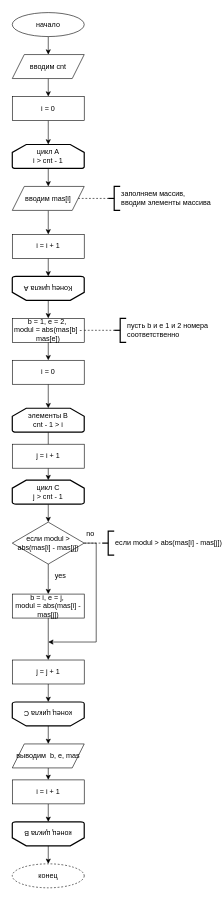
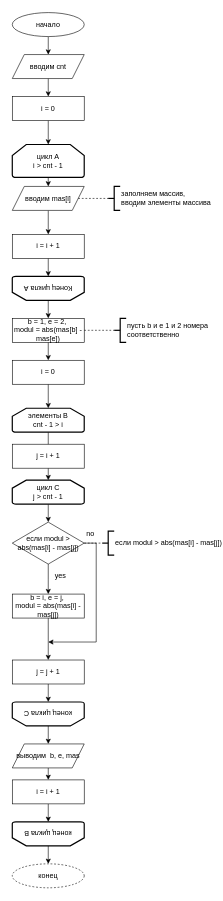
  <mxCell id="0" />
  <mxCell id="1" parent="0" />
  <mxCell id="2" style="edgeStyle=orthogonalEdgeStyle;rounded=0;orthogonalLoop=1;jettySize=auto;html=1;exitX=0.5;exitY=1;exitDx=0;exitDy=0;entryX=0.5;entryY=0;entryDx=0;entryDy=0;" parent="1" source="3" target="5" edge="1"><mxGeometry relative="1" as="geometry" /></mxCell>
  <mxCell id="3" value="начало" style="ellipse;whiteSpace=wrap;html=1;" parent="1" vertex="1"><mxGeometry x="20" y="20" width="120" height="40" as="geometry" /></mxCell>
  <mxCell id="4" style="edgeStyle=orthogonalEdgeStyle;rounded=0;orthogonalLoop=1;jettySize=auto;html=1;exitX=0.5;exitY=1;exitDx=0;exitDy=0;entryX=0.5;entryY=0;entryDx=0;entryDy=0;" parent="1" source="5" target="41" edge="1"><mxGeometry relative="1" as="geometry" /></mxCell>
  <mxCell id="5" value="вводим cnt" style="shape=parallelogram;perimeter=parallelogramPerimeter;whiteSpace=wrap;html=1;fixedSize=1;" parent="1" vertex="1"><mxGeometry x="20" y="90" width="120" height="40" as="geometry" /></mxCell>
  <mxCell id="6" style="edgeStyle=orthogonalEdgeStyle;rounded=0;orthogonalLoop=1;jettySize=auto;html=1;exitX=0.5;exitY=1;exitDx=0;exitDy=0;exitPerimeter=0;entryX=0.5;entryY=0;entryDx=0;entryDy=0;" parent="1" source="7" target="9" edge="1"><mxGeometry relative="1" as="geometry"><mxPoint x="80" y="330" as="targetPoint" /></mxGeometry></mxCell>
- <mxCell id="7" value="цикл A&lt;br&gt;i &amp;gt; cnt - 1" style="strokeWidth=2;html=1;shape=mxgraph.flowchart.loop_limit;whiteSpace=wrap;" parent="1" vertex="1"><mxGeometry x="20" y="240" width="120" height="40" as="geometry" /></mxCell>
+ <mxCell id="7" value="цикл A&lt;br&gt;i &amp;gt; cnt - 1" style="strokeWidth=2;html=1;shape=mxgraph.flowchart.loop_limit;whiteSpace=wrap;" parent="1" vertex="1"><mxGeometry x="20" y="240" width="120" height="55" as="geometry" /></mxCell>
  <mxCell id="8" style="edgeStyle=orthogonalEdgeStyle;rounded=0;orthogonalLoop=1;jettySize=auto;html=1;exitX=0.5;exitY=1;exitDx=0;exitDy=0;entryX=0.5;entryY=0;entryDx=0;entryDy=0;" edge="1" parent="1" source="9" target="45"><mxGeometry relative="1" as="geometry" /></mxCell>
  <mxCell id="9" value="вводим mas[i]" style="shape=parallelogram;perimeter=parallelogramPerimeter;whiteSpace=wrap;html=1;fixedSize=1;" parent="1" vertex="1"><mxGeometry x="20" y="310" width="120" height="40" as="geometry" /></mxCell>
  <mxCell id="10" value="" style="endArrow=none;dashed=1;html=1;rounded=0;exitX=1;exitY=0.5;exitDx=0;exitDy=0;entryX=0;entryY=0.5;entryDx=0;entryDy=0;entryPerimeter=0;" parent="1" source="9" target="11" edge="1"><mxGeometry width="50" height="50" relative="1" as="geometry"><mxPoint x="180" y="470" as="sourcePoint" /><mxPoint x="180" y="360" as="targetPoint" /></mxGeometry></mxCell>
  <mxCell id="11" value="заполняем массив,&amp;nbsp;&lt;br&gt;вводим элементы массива" style="strokeWidth=2;html=1;shape=mxgraph.flowchart.annotation_2;align=left;labelPosition=right;pointerEvents=1;" parent="1" vertex="1"><mxGeometry x="180" y="310" width="20" height="40" as="geometry" /></mxCell>
  <mxCell id="12" style="edgeStyle=orthogonalEdgeStyle;rounded=0;orthogonalLoop=1;jettySize=auto;html=1;exitX=0.5;exitY=0;exitDx=0;exitDy=0;exitPerimeter=0;entryX=0.5;entryY=0;entryDx=0;entryDy=0;" parent="1" source="13" target="15" edge="1"><mxGeometry relative="1" as="geometry" /></mxCell>
  <mxCell id="13" value="Конец цикла A" style="strokeWidth=2;html=1;shape=mxgraph.flowchart.loop_limit;whiteSpace=wrap;rotation=-180;" parent="1" vertex="1"><mxGeometry x="20" y="460" width="120" height="40" as="geometry" /></mxCell>
  <mxCell id="14" style="edgeStyle=orthogonalEdgeStyle;rounded=0;orthogonalLoop=1;jettySize=auto;html=1;exitX=0.5;exitY=1;exitDx=0;exitDy=0;" parent="1" source="15" edge="1"><mxGeometry relative="1" as="geometry"><mxPoint x="80" y="600" as="targetPoint" /></mxGeometry></mxCell>
  <mxCell id="15" value="b = 1, e = 2,&amp;nbsp;&lt;br&gt;modul = abs(mas[b] - mas[e])" style="rounded=0;whiteSpace=wrap;html=1;" parent="1" vertex="1"><mxGeometry x="20" y="530" width="120" height="40" as="geometry" /></mxCell>
  <mxCell id="16" value="" style="endArrow=none;dashed=1;html=1;rounded=0;exitX=1;exitY=0.5;exitDx=0;exitDy=0;entryX=0;entryY=0.5;entryDx=0;entryDy=0;entryPerimeter=0;" parent="1" target="17" edge="1"><mxGeometry width="50" height="50" relative="1" as="geometry"><mxPoint x="140" y="550" as="sourcePoint" /><mxPoint x="190" y="580" as="targetPoint" /></mxGeometry></mxCell>
  <mxCell id="17" value="пусть b и e 1 и 2 номера&amp;nbsp;&lt;br&gt;соответственно" style="strokeWidth=2;html=1;shape=mxgraph.flowchart.annotation_2;align=left;labelPosition=right;pointerEvents=1;" parent="1" vertex="1"><mxGeometry x="190" y="530" width="20" height="40" as="geometry" /></mxCell>
  <mxCell id="18" style="edgeStyle=orthogonalEdgeStyle;rounded=0;orthogonalLoop=1;jettySize=auto;html=1;exitX=0.5;exitY=1;exitDx=0;exitDy=0;exitPerimeter=0;" parent="1" source="19" edge="1"><mxGeometry relative="1" as="geometry"><mxPoint x="80" y="750" as="targetPoint" /></mxGeometry></mxCell>
  <mxCell id="19" value="элементы B&lt;br&gt;cnt - 1 &amp;gt; i" style="strokeWidth=2;html=1;shape=mxgraph.flowchart.loop_limit;whiteSpace=wrap;" parent="1" vertex="1"><mxGeometry x="20" y="680" width="120" height="40" as="geometry" /></mxCell>
  <mxCell id="20" style="edgeStyle=orthogonalEdgeStyle;rounded=0;orthogonalLoop=1;jettySize=auto;html=1;exitX=0.5;exitY=1;exitDx=0;exitDy=0;exitPerimeter=0;" parent="1" edge="1"><mxGeometry relative="1" as="geometry"><mxPoint x="80" y="870" as="targetPoint" /><mxPoint x="80" y="840" as="sourcePoint" /></mxGeometry></mxCell>
  <mxCell id="21" value="цикл C&lt;br&gt;j &amp;gt; cnt - 1" style="strokeWidth=2;html=1;shape=mxgraph.flowchart.loop_limit;whiteSpace=wrap;" parent="1" vertex="1"><mxGeometry x="20" y="800" width="120" height="40" as="geometry" /></mxCell>
  <mxCell id="22" style="edgeStyle=orthogonalEdgeStyle;rounded=0;orthogonalLoop=1;jettySize=auto;html=1;exitX=0.5;exitY=1;exitDx=0;exitDy=0;" parent="1" source="24" edge="1"><mxGeometry relative="1" as="geometry"><mxPoint x="80" y="990" as="targetPoint" /></mxGeometry></mxCell>
  <mxCell id="23" style="edgeStyle=orthogonalEdgeStyle;rounded=0;orthogonalLoop=1;jettySize=auto;html=1;exitX=1;exitY=0.5;exitDx=0;exitDy=0;" parent="1" source="24" edge="1"><mxGeometry relative="1" as="geometry"><mxPoint x="80" y="1070" as="targetPoint" /><Array as="points"><mxPoint x="160" y="905" /><mxPoint x="160" y="1070" /></Array></mxGeometry></mxCell>
  <mxCell id="24" value="если modul &amp;gt; abs(mas[i] - mas[j])" style="rhombus;whiteSpace=wrap;html=1;" parent="1" vertex="1"><mxGeometry x="20" y="870" width="120" height="70" as="geometry" /></mxCell>
  <mxCell id="25" value="" style="endArrow=none;dashed=1;html=1;rounded=0;entryX=0;entryY=0.5;entryDx=0;entryDy=0;entryPerimeter=0;" parent="1" target="26" edge="1"><mxGeometry width="50" height="50" relative="1" as="geometry"><mxPoint x="140" y="905" as="sourcePoint" /><mxPoint x="170" y="935" as="targetPoint" /></mxGeometry></mxCell>
  <mxCell id="26" value="&lt;span style=&quot;text-align: center;&quot;&gt;если modul &amp;gt; abs(mas[i] - mas[j])&lt;/span&gt;" style="strokeWidth=2;html=1;shape=mxgraph.flowchart.annotation_2;align=left;labelPosition=right;pointerEvents=1;" parent="1" vertex="1"><mxGeometry x="170" y="885" width="20" height="40" as="geometry" /></mxCell>
  <mxCell id="27" value="yes" style="text;html=1;align=center;verticalAlign=middle;resizable=0;points=[];autosize=1;strokeColor=none;fillColor=none;" parent="1" vertex="1"><mxGeometry x="80" y="945" width="40" height="30" as="geometry" /></mxCell>
  <mxCell id="28" style="edgeStyle=orthogonalEdgeStyle;rounded=0;orthogonalLoop=1;jettySize=auto;html=1;exitX=0.5;exitY=1;exitDx=0;exitDy=0;" parent="1" source="29" edge="1"><mxGeometry relative="1" as="geometry"><mxPoint x="80" y="1100" as="targetPoint" /></mxGeometry></mxCell>
  <mxCell id="29" value="b = i, e = j,&amp;nbsp;&lt;br&gt;modul = abs(mas[i] - mas[j])" style="rounded=0;whiteSpace=wrap;html=1;" parent="1" vertex="1"><mxGeometry x="20" y="990" width="120" height="40" as="geometry" /></mxCell>
  <mxCell id="30" value="no" style="text;html=1;align=center;verticalAlign=middle;resizable=0;points=[];autosize=1;strokeColor=none;fillColor=none;" parent="1" vertex="1"><mxGeometry x="130" y="875" width="40" height="30" as="geometry" /></mxCell>
  <mxCell id="31" style="edgeStyle=orthogonalEdgeStyle;rounded=0;orthogonalLoop=1;jettySize=auto;html=1;exitX=0.5;exitY=0;exitDx=0;exitDy=0;exitPerimeter=0;" parent="1" source="32" edge="1"><mxGeometry relative="1" as="geometry"><mxPoint x="80" y="1240" as="targetPoint" /></mxGeometry></mxCell>
  <mxCell id="32" value="конец цикла C" style="strokeWidth=2;html=1;shape=mxgraph.flowchart.loop_limit;whiteSpace=wrap;rotation=-180;" parent="1" vertex="1"><mxGeometry x="20" y="1170" width="120" height="40" as="geometry" /></mxCell>
  <mxCell id="33" style="edgeStyle=orthogonalEdgeStyle;rounded=0;orthogonalLoop=1;jettySize=auto;html=1;exitX=0.5;exitY=1;exitDx=0;exitDy=0;" edge="1" parent="1" source="34"><mxGeometry relative="1" as="geometry"><mxPoint x="80" y="1300" as="targetPoint" /></mxGeometry></mxCell>
  <mxCell id="34" value="выводим&amp;nbsp; b, e, mas" style="shape=parallelogram;perimeter=parallelogramPerimeter;whiteSpace=wrap;html=1;fixedSize=1;" parent="1" vertex="1"><mxGeometry x="20" y="1240" width="120" height="40" as="geometry" /></mxCell>
  <mxCell id="35" style="edgeStyle=orthogonalEdgeStyle;rounded=0;orthogonalLoop=1;jettySize=auto;html=1;exitX=0.5;exitY=0;exitDx=0;exitDy=0;exitPerimeter=0;entryX=0.5;entryY=0;entryDx=0;entryDy=0;" edge="1" parent="1" source="36" target="37"><mxGeometry relative="1" as="geometry" /></mxCell>
  <mxCell id="36" value="конец цикла B" style="strokeWidth=2;html=1;shape=mxgraph.flowchart.loop_limit;whiteSpace=wrap;rotation=-180;" parent="1" vertex="1"><mxGeometry x="20" y="1370" width="120" height="40" as="geometry" /></mxCell>
  <mxCell id="37" value="конец" style="ellipse;whiteSpace=wrap;html=1;dashed=1;" parent="1" vertex="1"><mxGeometry x="20" y="1440" width="120" height="40" as="geometry" /></mxCell>
  <mxCell id="38" style="edgeStyle=orthogonalEdgeStyle;rounded=0;orthogonalLoop=1;jettySize=auto;html=1;exitX=0.5;exitY=1;exitDx=0;exitDy=0;entryX=0.5;entryY=0;entryDx=0;entryDy=0;entryPerimeter=0;" parent="1" source="39" target="21" edge="1"><mxGeometry relative="1" as="geometry" /></mxCell>
  <mxCell id="39" value="j = i + 1" style="rounded=0;whiteSpace=wrap;html=1;" parent="1" vertex="1"><mxGeometry x="20" y="740" width="120" height="40" as="geometry" /></mxCell>
  <mxCell id="40" style="edgeStyle=orthogonalEdgeStyle;rounded=0;orthogonalLoop=1;jettySize=auto;html=1;exitX=0.5;exitY=1;exitDx=0;exitDy=0;entryX=0.5;entryY=0;entryDx=0;entryDy=0;entryPerimeter=0;" parent="1" source="41" target="7" edge="1"><mxGeometry relative="1" as="geometry" /></mxCell>
  <mxCell id="41" value="i = 0" style="rounded=0;whiteSpace=wrap;html=1;" parent="1" vertex="1"><mxGeometry x="20" y="160" width="120" height="40" as="geometry" /></mxCell>
  <mxCell id="42" style="edgeStyle=orthogonalEdgeStyle;rounded=0;orthogonalLoop=1;jettySize=auto;html=1;exitX=0.5;exitY=1;exitDx=0;exitDy=0;entryX=0.5;entryY=0;entryDx=0;entryDy=0;entryPerimeter=0;" parent="1" source="43" target="19" edge="1"><mxGeometry relative="1" as="geometry" /></mxCell>
  <mxCell id="43" value="i = 0" style="rounded=0;whiteSpace=wrap;html=1;" parent="1" vertex="1"><mxGeometry x="20" y="600" width="120" height="40" as="geometry" /></mxCell>
  <mxCell id="44" style="edgeStyle=orthogonalEdgeStyle;rounded=0;orthogonalLoop=1;jettySize=auto;html=1;exitX=0.5;exitY=1;exitDx=0;exitDy=0;entryX=0.5;entryY=1;entryDx=0;entryDy=0;entryPerimeter=0;" edge="1" parent="1" source="45" target="13"><mxGeometry relative="1" as="geometry" /></mxCell>
  <mxCell id="45" value="i = i + 1" style="rounded=0;whiteSpace=wrap;html=1;" vertex="1" parent="1"><mxGeometry x="20" y="390" width="120" height="40" as="geometry" /></mxCell>
  <mxCell id="46" style="edgeStyle=orthogonalEdgeStyle;rounded=0;orthogonalLoop=1;jettySize=auto;html=1;exitX=0.5;exitY=1;exitDx=0;exitDy=0;entryX=0.5;entryY=1;entryDx=0;entryDy=0;entryPerimeter=0;" edge="1" parent="1" source="47" target="32"><mxGeometry relative="1" as="geometry" /></mxCell>
  <mxCell id="47" value="j = j + 1" style="rounded=0;whiteSpace=wrap;html=1;" vertex="1" parent="1"><mxGeometry x="20" y="1100" width="120" height="40" as="geometry" /></mxCell>
  <mxCell id="48" style="edgeStyle=orthogonalEdgeStyle;rounded=0;orthogonalLoop=1;jettySize=auto;html=1;exitX=0.5;exitY=1;exitDx=0;exitDy=0;entryX=0.5;entryY=1;entryDx=0;entryDy=0;entryPerimeter=0;" edge="1" parent="1" source="49" target="36"><mxGeometry relative="1" as="geometry" /></mxCell>
  <mxCell id="49" value="i = i + 1" style="rounded=0;whiteSpace=wrap;html=1;" vertex="1" parent="1"><mxGeometry x="20" y="1300" width="120" height="40" as="geometry" /></mxCell>
